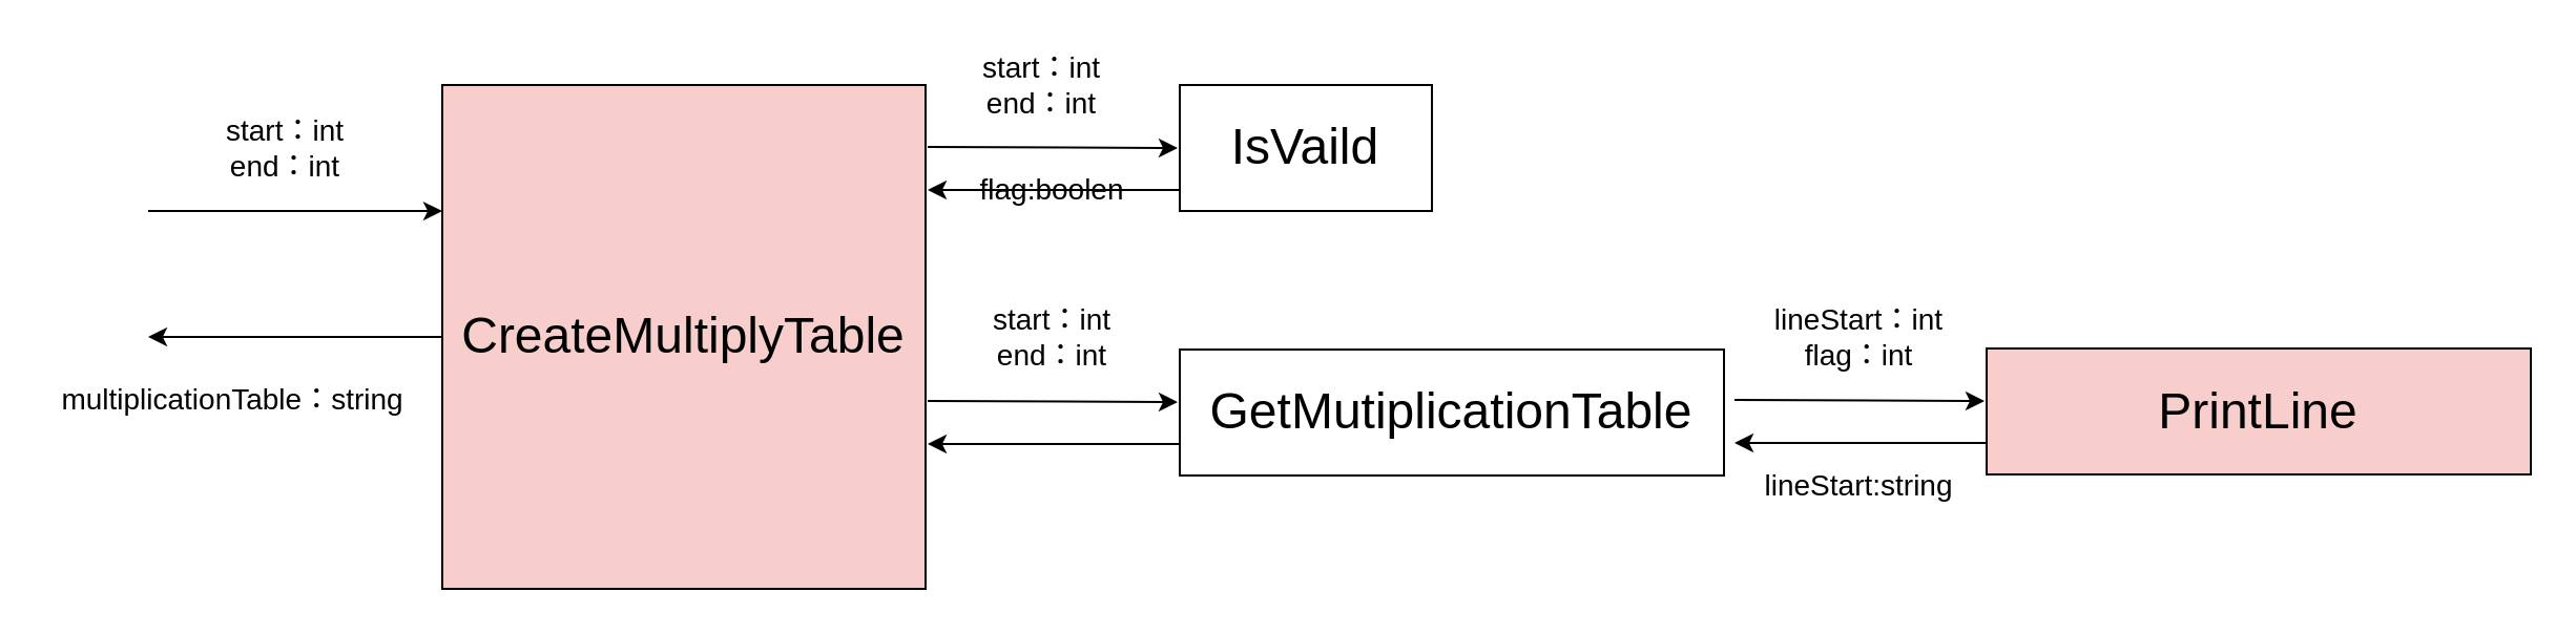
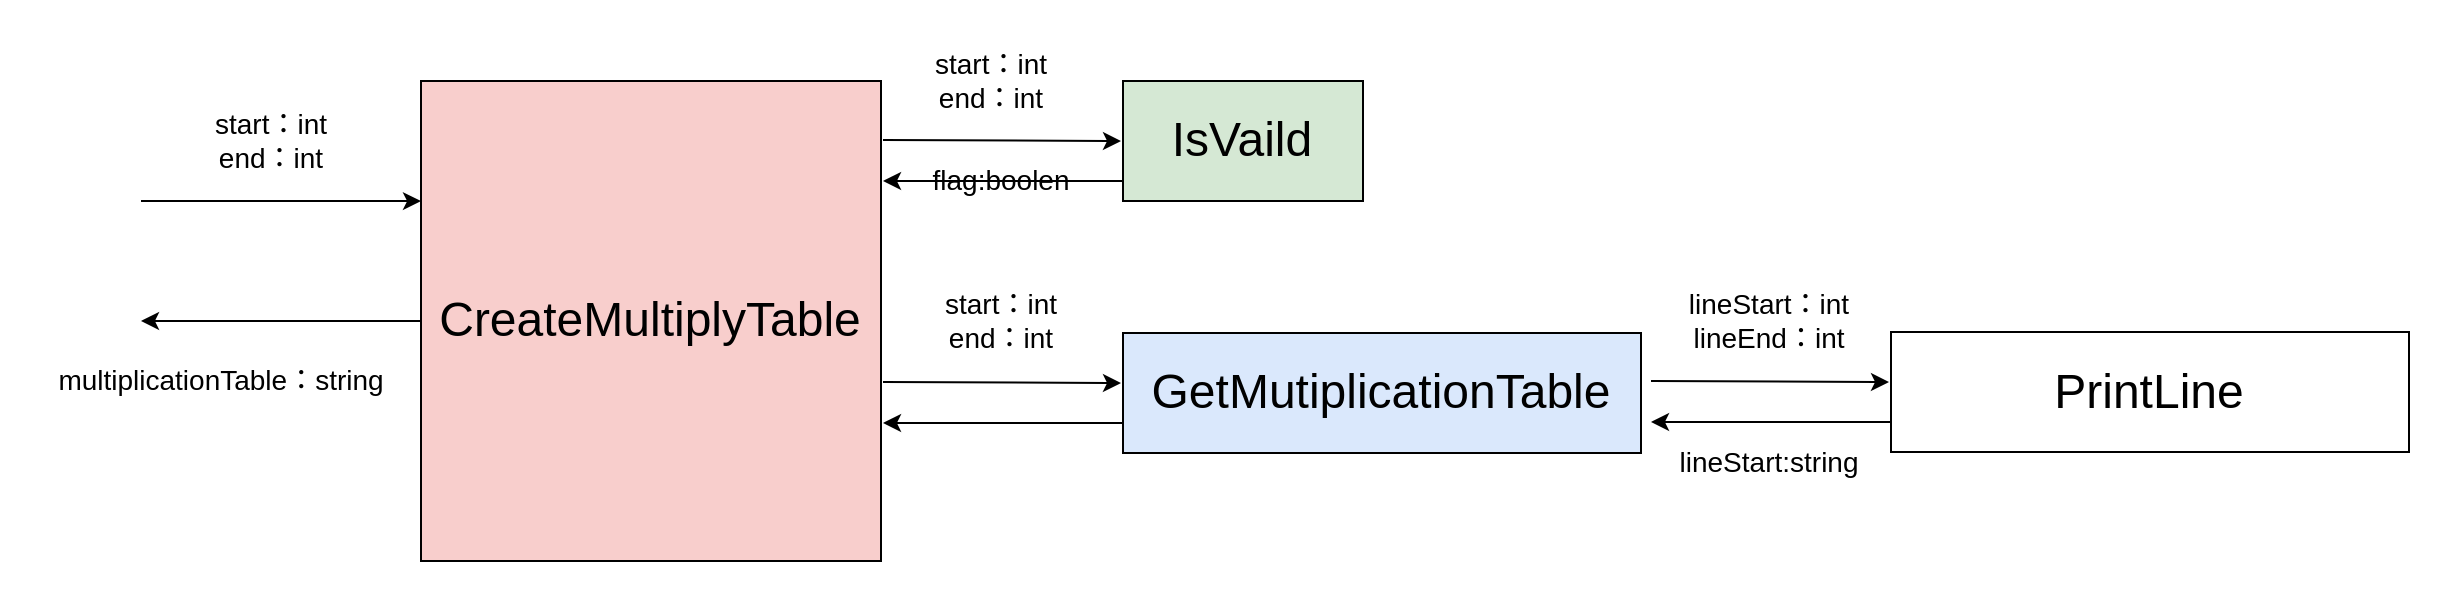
  <mxCell id="0" />
  <mxCell id="1" parent="0" />
  <mxCell id="2" value="&lt;font style=&quot;font-size: 24px&quot;&gt;CreateMultiplyTable&lt;/font&gt;" style="rounded=0;whiteSpace=wrap;html=1;fillColor=#f8cecc;" vertex="1" parent="1"><mxGeometry x="210" y="40" width="230" height="240" as="geometry" /></mxCell>
  <mxCell id="3" value="" style="endArrow=classic;html=1;exitX=0;exitY=0.25;exitDx=0;exitDy=0;" edge="1" parent="1"><mxGeometry width="50" height="50" relative="1" as="geometry"><mxPoint x="210" y="160" as="sourcePoint" /><mxPoint x="70" y="160" as="targetPoint" /></mxGeometry></mxCell>
  <mxCell id="4" value="" style="endArrow=classic;html=1;entryX=-0.016;entryY=0.817;entryDx=0;entryDy=0;entryPerimeter=0;" edge="1" parent="1"><mxGeometry width="50" height="50" relative="1" as="geometry"><mxPoint x="70" y="100" as="sourcePoint" /><mxPoint x="210" y="100.06" as="targetPoint" /></mxGeometry></mxCell>
  <mxCell id="5" value="&lt;font&gt;&lt;font style=&quot;font-size: 14px&quot;&gt;start：int&lt;br&gt;end：int&lt;/font&gt;&lt;br&gt;&lt;/font&gt;" style="text;html=1;resizable=0;autosize=1;align=center;verticalAlign=middle;points=[];fillColor=none;strokeColor=none;rounded=0;" vertex="1" parent="1"><mxGeometry x="100" y="50" width="70" height="40" as="geometry" /></mxCell>
  <mxCell id="6" value="&lt;font&gt;&lt;font style=&quot;font-size: 14px&quot;&gt;multiplicationTable：string&lt;/font&gt;&lt;br&gt;&lt;/font&gt;" style="text;html=1;resizable=0;autosize=1;align=center;verticalAlign=middle;points=[];fillColor=none;strokeColor=none;rounded=0;" vertex="1" parent="1"><mxGeometry x="20" y="180" width="180" height="20" as="geometry" /></mxCell>
  <mxCell id="7" value="" style="endArrow=classic;html=1;" edge="1" parent="1"><mxGeometry width="50" height="50" relative="1" as="geometry"><mxPoint x="441" y="69.5" as="sourcePoint" /><mxPoint x="560" y="70" as="targetPoint" /></mxGeometry></mxCell>
- <mxCell id="8" value="&lt;font style=&quot;font-size: 24px&quot;&gt;IsVaild&lt;/font&gt;" style="rounded=0;whiteSpace=wrap;html=1;" vertex="1" parent="1"><mxGeometry x="561" y="40" width="120" height="60" as="geometry" /></mxCell>
+ <mxCell id="8" value="&lt;font style=&quot;font-size: 24px&quot;&gt;IsVaild&lt;/font&gt;" style="rounded=0;whiteSpace=wrap;html=1;fillColor=#d5e8d4;" vertex="1" parent="1"><mxGeometry x="561" y="40" width="120" height="60" as="geometry" /></mxCell>
  <mxCell id="9" value="" style="endArrow=classic;html=1;" edge="1" parent="1"><mxGeometry width="50" height="50" relative="1" as="geometry"><mxPoint x="561" y="90" as="sourcePoint" /><mxPoint x="441" y="90" as="targetPoint" /></mxGeometry></mxCell>
  <mxCell id="10" value="&lt;font&gt;&lt;font style=&quot;font-size: 14px&quot;&gt;start：int&lt;br&gt;end：int&lt;/font&gt;&lt;br&gt;&lt;/font&gt;" style="text;html=1;resizable=0;autosize=1;align=center;verticalAlign=middle;points=[];fillColor=none;strokeColor=none;rounded=0;" vertex="1" parent="1"><mxGeometry x="460" y="20" width="70" height="40" as="geometry" /></mxCell>
  <mxCell id="11" value="&lt;font&gt;&lt;span style=&quot;font-size: 14px&quot;&gt;flag:boolen&lt;/span&gt;&lt;br&gt;&lt;/font&gt;" style="text;html=1;resizable=0;autosize=1;align=center;verticalAlign=middle;points=[];fillColor=none;strokeColor=none;rounded=0;" vertex="1" parent="1"><mxGeometry x="460" y="80" width="80" height="20" as="geometry" /></mxCell>
  <mxCell id="12" value="" style="endArrow=classic;html=1;" edge="1" parent="1"><mxGeometry width="50" height="50" relative="1" as="geometry"><mxPoint x="441" y="190.5" as="sourcePoint" /><mxPoint x="560" y="191" as="targetPoint" /></mxGeometry></mxCell>
- <mxCell id="13" value="&lt;font style=&quot;font-size: 24px&quot;&gt;GetMutiplicationTable&lt;/font&gt;" style="rounded=0;whiteSpace=wrap;html=1;" vertex="1" parent="1"><mxGeometry x="561" y="166" width="259" height="60" as="geometry" /></mxCell>
+ <mxCell id="13" value="&lt;font style=&quot;font-size: 24px&quot;&gt;GetMutiplicationTable&lt;/font&gt;" style="rounded=0;whiteSpace=wrap;html=1;fillColor=#dae8fc;" vertex="1" parent="1"><mxGeometry x="561" y="166" width="259" height="60" as="geometry" /></mxCell>
  <mxCell id="14" value="" style="endArrow=classic;html=1;" edge="1" parent="1"><mxGeometry width="50" height="50" relative="1" as="geometry"><mxPoint x="561" y="211" as="sourcePoint" /><mxPoint x="441" y="211" as="targetPoint" /></mxGeometry></mxCell>
  <mxCell id="15" value="&lt;font&gt;&lt;font style=&quot;font-size: 14px&quot;&gt;start：int&lt;br&gt;end：int&lt;/font&gt;&lt;br&gt;&lt;/font&gt;" style="text;html=1;resizable=0;autosize=1;align=center;verticalAlign=middle;points=[];fillColor=none;strokeColor=none;rounded=0;" vertex="1" parent="1"><mxGeometry x="465" y="140" width="70" height="40" as="geometry" /></mxCell>
  <mxCell id="16" value="" style="endArrow=classic;html=1;" edge="1" parent="1"><mxGeometry width="50" height="50" relative="1" as="geometry"><mxPoint x="825" y="190" as="sourcePoint" /><mxPoint x="944" y="190.5" as="targetPoint" /></mxGeometry></mxCell>
- <mxCell id="17" value="&lt;font style=&quot;font-size: 24px&quot;&gt;PrintLine&lt;/font&gt;" style="rounded=0;whiteSpace=wrap;html=1;fillColor=#f8cecc;" vertex="1" parent="1"><mxGeometry x="945" y="165.5" width="259" height="60" as="geometry" /></mxCell>
+ <mxCell id="17" value="&lt;font style=&quot;font-size: 24px&quot;&gt;PrintLine&lt;/font&gt;" style="rounded=0;whiteSpace=wrap;html=1;" vertex="1" parent="1"><mxGeometry x="945" y="165.5" width="259" height="60" as="geometry" /></mxCell>
  <mxCell id="18" value="" style="endArrow=classic;html=1;" edge="1" parent="1"><mxGeometry width="50" height="50" relative="1" as="geometry"><mxPoint x="945" y="210.5" as="sourcePoint" /><mxPoint x="825" y="210.5" as="targetPoint" /></mxGeometry></mxCell>
- <mxCell id="19" value="&lt;font&gt;&lt;font style=&quot;font-size: 14px&quot;&gt;lineStart：int&lt;br&gt;flag：int&lt;/font&gt;&lt;br&gt;&lt;/font&gt;" style="text;html=1;resizable=0;autosize=1;align=center;verticalAlign=middle;points=[];fillColor=none;strokeColor=none;rounded=0;" vertex="1" parent="1"><mxGeometry x="834" y="139.5" width="100" height="40" as="geometry" /></mxCell>
+ <mxCell id="19" value="&lt;font&gt;&lt;font style=&quot;font-size: 14px&quot;&gt;lineStart：int&lt;br&gt;lineEnd：int&lt;/font&gt;&lt;br&gt;&lt;/font&gt;" style="text;html=1;resizable=0;autosize=1;align=center;verticalAlign=middle;points=[];fillColor=none;strokeColor=none;rounded=0;" vertex="1" parent="1"><mxGeometry x="834" y="139.5" width="100" height="40" as="geometry" /></mxCell>
  <mxCell id="20" value="&lt;font&gt;&lt;span style=&quot;font-size: 14px&quot;&gt;lineStart:string&lt;/span&gt;&lt;br&gt;&lt;/font&gt;" style="text;html=1;resizable=0;autosize=1;align=center;verticalAlign=middle;points=[];fillColor=none;strokeColor=none;rounded=0;" vertex="1" parent="1"><mxGeometry x="829" y="220.5" width="110" height="20" as="geometry" /></mxCell>
